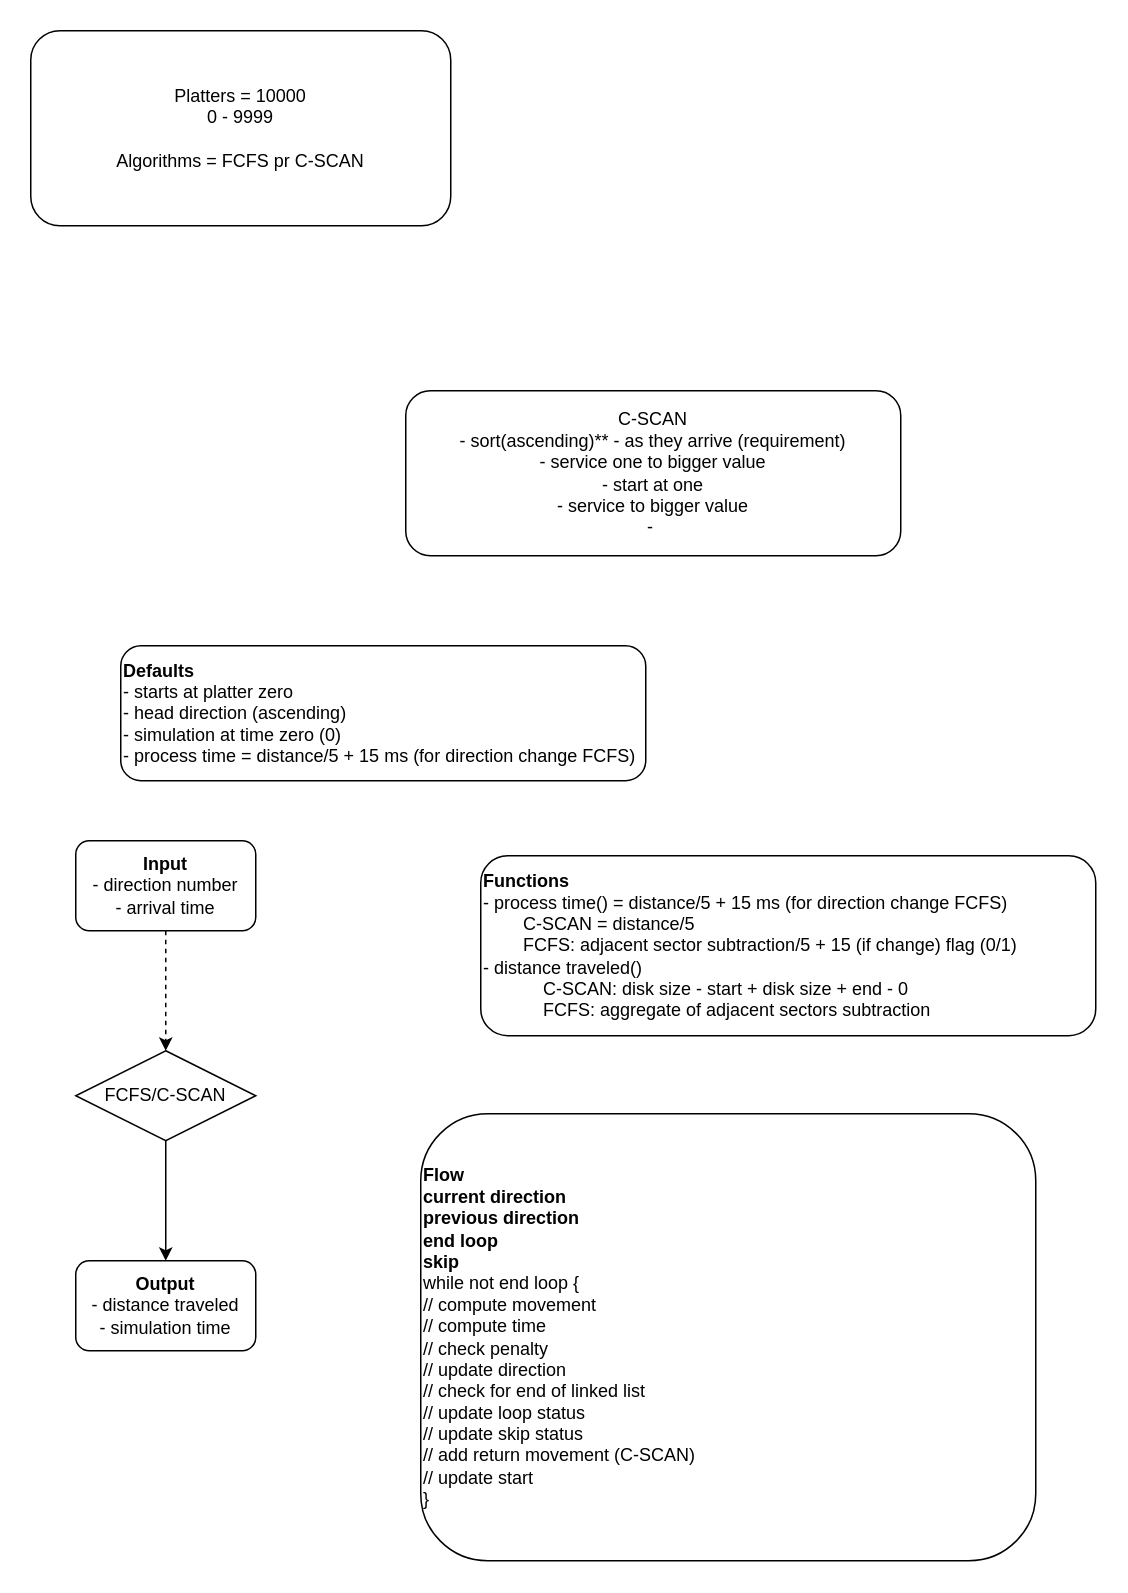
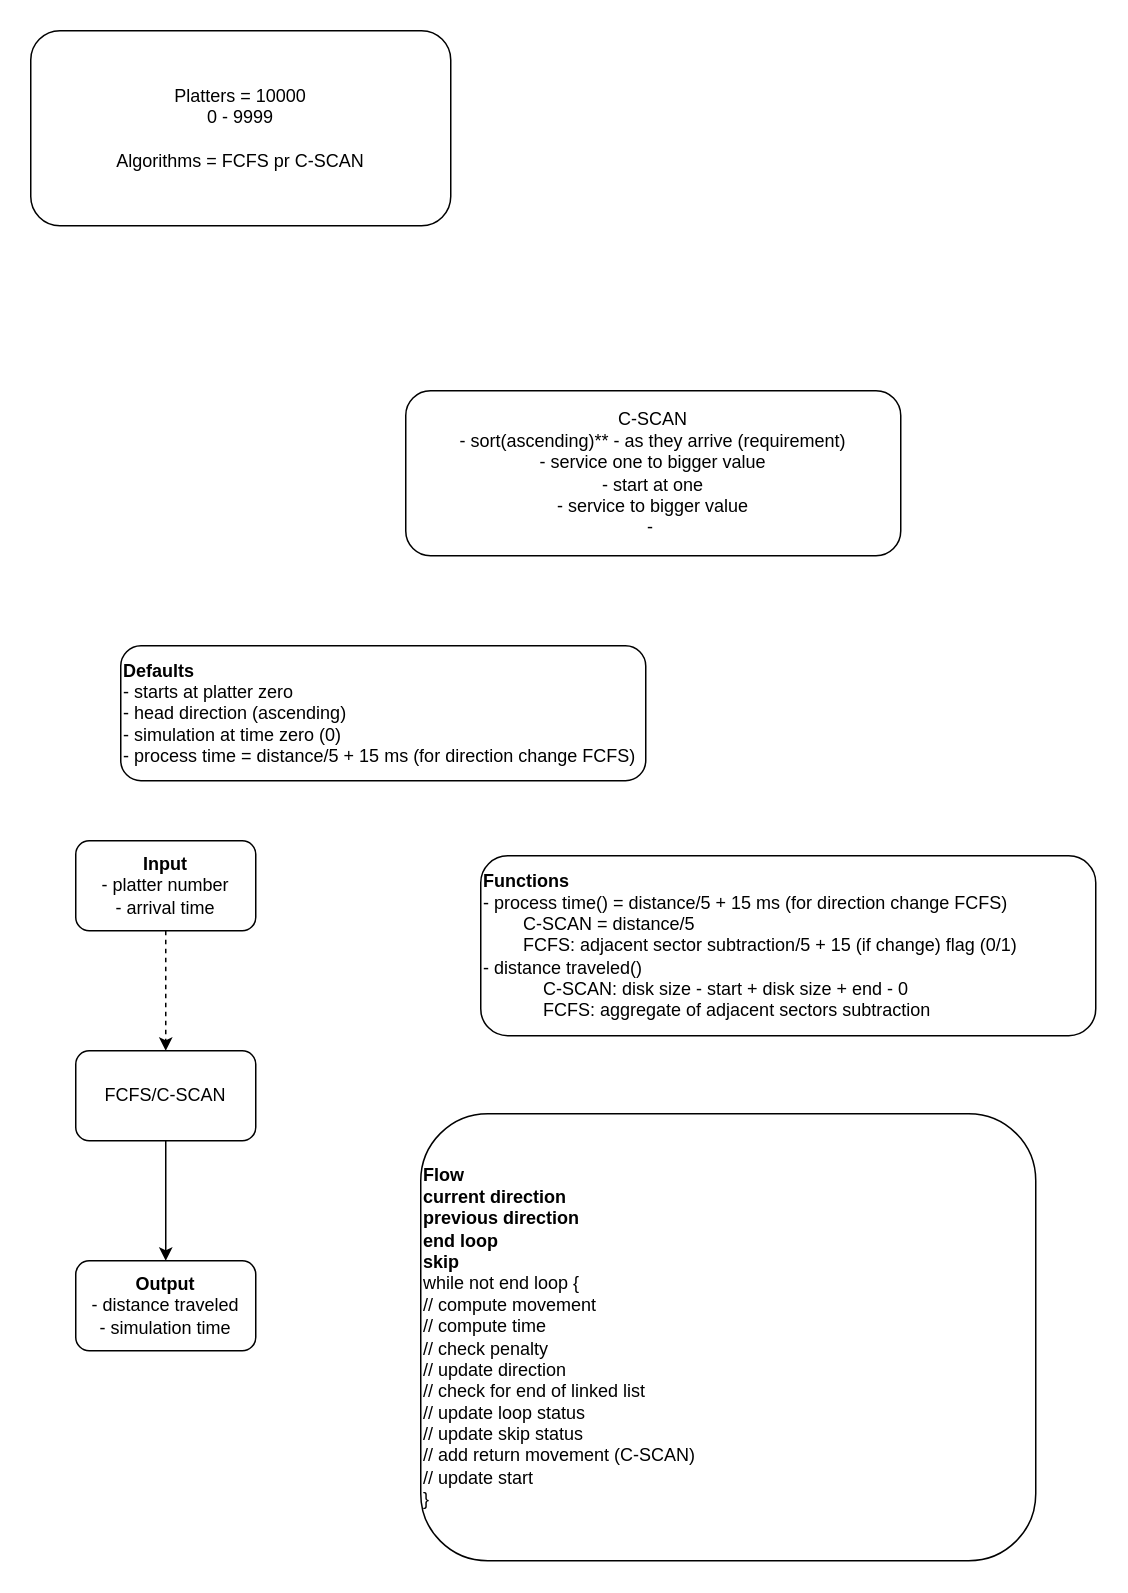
  <mxCell id="0" />
  <mxCell id="1" parent="0" />
  <mxCell id="2" value="Platters = 10000&lt;br&gt;0 - 9999&lt;br&gt;&lt;br&gt;Algorithms = FCFS pr C-SCAN" style="rounded=1;whiteSpace=wrap;html=1;" vertex="1" parent="1"><mxGeometry x="20" y="20" width="280" height="130" as="geometry" /></mxCell>
  <mxCell id="3" value="C-SCAN&lt;br&gt;- sort(ascending)** - as they arrive (requirement)&lt;br&gt;- service one to bigger value&lt;br&gt;- start at one&lt;br&gt;- service to bigger value&lt;br&gt;-&amp;nbsp;" style="rounded=1;whiteSpace=wrap;html=1;" vertex="1" parent="1"><mxGeometry x="270" y="260" width="330" height="110" as="geometry" /></mxCell>
  <mxCell id="4" value="&lt;b&gt;Defaults&lt;/b&gt;&lt;br&gt;- starts at platter zero&lt;br&gt;- head direction (ascending)&lt;br&gt;- simulation at time zero (0)&lt;br&gt;- process time = distance/5 + 15 ms (for direction change FCFS)" style="rounded=1;whiteSpace=wrap;html=1;align=left;" vertex="1" parent="1"><mxGeometry x="80" y="430" width="350" height="90" as="geometry" /></mxCell>
  <mxCell id="5" value="&lt;b&gt;Output&lt;/b&gt;&lt;br&gt;- distance traveled&lt;br&gt;- simulation time" style="rounded=1;whiteSpace=wrap;html=1;" vertex="1" parent="1"><mxGeometry x="50" y="840" width="120" height="60" as="geometry" /></mxCell>
  <mxCell id="6" style="edgeStyle=orthogonalEdgeStyle;rounded=0;orthogonalLoop=1;jettySize=auto;html=1;exitX=0.5;exitY=1;exitDx=0;exitDy=0;dashed=1;" edge="1" parent="1" source="7" target="9"><mxGeometry relative="1" as="geometry" /></mxCell>
- <mxCell id="7" value="&lt;b&gt;Input&lt;br&gt;&lt;/b&gt;- direction number&lt;br&gt;- arrival time" style="rounded=1;whiteSpace=wrap;html=1;" vertex="1" parent="1"><mxGeometry x="50" y="560" width="120" height="60" as="geometry" /></mxCell>
+ <mxCell id="7" value="&lt;b&gt;Input&lt;br&gt;&lt;/b&gt;- platter number&lt;br&gt;- arrival time" style="rounded=1;whiteSpace=wrap;html=1;" vertex="1" parent="1"><mxGeometry x="50" y="560" width="120" height="60" as="geometry" /></mxCell>
  <mxCell id="8" style="edgeStyle=orthogonalEdgeStyle;rounded=0;orthogonalLoop=1;jettySize=auto;html=1;exitX=0.5;exitY=1;exitDx=0;exitDy=0;entryX=0.5;entryY=0;entryDx=0;entryDy=0;" edge="1" parent="1" source="9" target="5"><mxGeometry relative="1" as="geometry" /></mxCell>
- <mxCell id="9" value="FCFS/C-SCAN" style="rhombus;whiteSpace=wrap;html=1;" vertex="1" parent="1"><mxGeometry x="50" y="700" width="120" height="60" as="geometry" /></mxCell>
+ <mxCell id="9" value="FCFS/C-SCAN" style="rounded=1;whiteSpace=wrap;html=1;" vertex="1" parent="1"><mxGeometry x="50" y="700" width="120" height="60" as="geometry" /></mxCell>
  <mxCell id="10" value="&lt;b&gt;Functions&lt;/b&gt;&lt;br&gt;- process time() = distance/5 + 15 ms (for direction change FCFS)&lt;br&gt;&lt;span style=&quot;white-space: pre&quot;&gt;&#09;&lt;/span&gt;C-SCAN = distance/5&lt;br&gt;&lt;span style=&quot;white-space: pre&quot;&gt;&#09;&lt;/span&gt;FCFS: adjacent sector subtraction/5 + 15 (if change) flag (0/1)&lt;br&gt;- distance traveled()&lt;br&gt;&lt;blockquote style=&quot;margin: 0 0 0 40px ; border: none ; padding: 0px&quot;&gt;C-SCAN: disk size - start + disk size + end - 0&lt;br&gt;FCFS: aggregate of adjacent sectors subtraction&lt;/blockquote&gt;" style="rounded=1;whiteSpace=wrap;html=1;align=left;" vertex="1" parent="1"><mxGeometry x="320" y="570" width="410" height="120" as="geometry" /></mxCell>
  <mxCell id="11" value="&lt;b&gt;Flow&lt;br&gt;current direction&lt;br&gt;previous direction&lt;br&gt;end loop&lt;br&gt;skip&lt;br&gt;&lt;/b&gt;while not end loop {&lt;br&gt;// compute movement&lt;br&gt;// compute time&lt;br&gt;// check penalty&lt;br&gt;// update direction&lt;br&gt;// check for end of linked list&lt;br&gt;// update loop status&lt;br&gt;// update skip status&lt;br&gt;// add return movement (C-SCAN)&lt;br&gt;// update start&lt;br&gt;}" style="rounded=1;whiteSpace=wrap;html=1;align=left;" vertex="1" parent="1"><mxGeometry x="280" y="742" width="410" height="298" as="geometry" /></mxCell>
